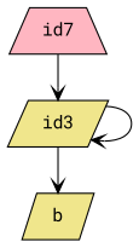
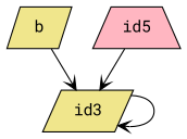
  digraph {
    fontname="Roboto Mono"
    node [fillcolor=khaki fontname="Roboto Mono" shape=parallelogram style=filled]
    edge [arrowhead=vee fontname="Roboto Mono"]
    n1 [label=id3]
    n2 [label=b]
-   id5 [fillcolor=lightpink shape=trapezium label=id7]
+   id5 [fillcolor=lightpink shape=trapezium]
    n1 -> n1
-   n1 -> n2
+   n2 -> n1
    id5 -> n1
  }
